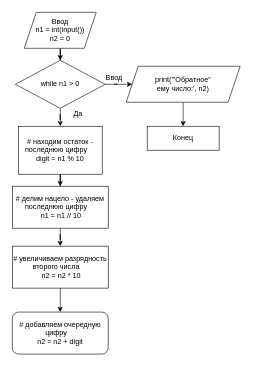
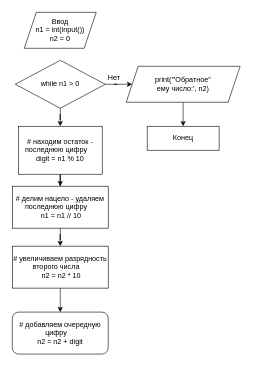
  <mxCell id="0" />
  <mxCell id="1" parent="0" />
- <mxCell id="2" value="" style="edgeStyle=orthogonalEdgeStyle;rounded=0;orthogonalLoop=1;jettySize=auto;html=1;" edge="1" parent="1" source="3" target="6"><mxGeometry relative="1" as="geometry" /></mxCell>
  <mxCell id="3" value="Ввод&lt;br&gt;n1 = int(input()) &lt;br&gt;n2 = 0" style="shape=parallelogram;perimeter=parallelogramPerimeter;whiteSpace=wrap;html=1;fixedSize=1;rounded=0;shadow=0;strokeWidth=1;glass=0;arcSize=50;" vertex="1" parent="1"><mxGeometry x="40" y="20" width="120" height="60" as="geometry" /></mxCell>
  <mxCell id="4" value="" style="edgeStyle=orthogonalEdgeStyle;rounded=0;orthogonalLoop=1;jettySize=auto;html=1;entryX=0.5;entryY=0;entryDx=0;entryDy=0;" edge="1" parent="1" source="6" target="8"><mxGeometry relative="1" as="geometry"><mxPoint x="100" y="200" as="targetPoint" /></mxGeometry></mxCell>
  <mxCell id="5" value="" style="edgeStyle=orthogonalEdgeStyle;rounded=0;orthogonalLoop=1;jettySize=auto;html=1;" edge="1" parent="1" source="6" target="13"><mxGeometry relative="1" as="geometry" /></mxCell>
  <mxCell id="6" value="while n1 &amp;gt; 0" style="rhombus;whiteSpace=wrap;html=1;rounded=0;glass=0;" vertex="1" parent="1"><mxGeometry x="25" y="100" width="150" height="80" as="geometry" /></mxCell>
  <mxCell id="7" value="" style="edgeStyle=orthogonalEdgeStyle;rounded=0;orthogonalLoop=1;jettySize=auto;html=1;" edge="1" parent="1" source="8" target="10"><mxGeometry relative="1" as="geometry" /></mxCell>
  <mxCell id="8" value="# находим остаток - последнюю цифру &amp;nbsp; &amp;nbsp; digit = n1 % 10" style="rounded=0;whiteSpace=wrap;html=1;" vertex="1" parent="1"><mxGeometry x="30" y="210" width="140" height="80" as="geometry" /></mxCell>
  <mxCell id="9" value="" style="edgeStyle=orthogonalEdgeStyle;rounded=0;orthogonalLoop=1;jettySize=auto;html=1;" edge="1" parent="1" source="10" target="16"><mxGeometry relative="1" as="geometry" /></mxCell>
  <mxCell id="10" value="# делим нацело - удаляем последнюю цифру &amp;nbsp; &amp;nbsp;&lt;br&gt;&amp;nbsp;n1 = n1 // 10" style="rounded=0;whiteSpace=wrap;html=1;" vertex="1" parent="1"><mxGeometry x="20" y="310" width="160" height="70" as="geometry" /></mxCell>
- <mxCell id="11" value="Да" style="text;html=1;strokeColor=none;fillColor=none;align=center;verticalAlign=middle;whiteSpace=wrap;rounded=0;" vertex="1" parent="1"><mxGeometry x="110" y="180" width="40" height="20" as="geometry" /></mxCell>
  <mxCell id="12" value="" style="edgeStyle=orthogonalEdgeStyle;rounded=0;orthogonalLoop=1;jettySize=auto;html=1;" edge="1" parent="1" source="13" target="14"><mxGeometry relative="1" as="geometry" /></mxCell>
  <mxCell id="13" value="print('&quot;Обратное&quot; &lt;br&gt;ему число:', n2)" style="shape=parallelogram;perimeter=parallelogramPerimeter;whiteSpace=wrap;html=1;fixedSize=1;rounded=0;shadow=0;strokeWidth=1;glass=0;arcSize=50;" vertex="1" parent="1"><mxGeometry x="210" y="110" width="190" height="60" as="geometry" /></mxCell>
  <mxCell id="14" value="Конец" style="whiteSpace=wrap;html=1;fontSize=12;glass=0;strokeWidth=1;shadow=0;arcSize=50;rounded=0;" vertex="1" parent="1"><mxGeometry x="245" y="210" width="120" height="40" as="geometry" /></mxCell>
  <mxCell id="15" value="" style="edgeStyle=orthogonalEdgeStyle;rounded=0;orthogonalLoop=1;jettySize=auto;html=1;" edge="1" parent="1" source="16" target="17"><mxGeometry relative="1" as="geometry" /></mxCell>
  <mxCell id="16" value="# увеличиваем разрядность второго числа &amp;nbsp; &amp;nbsp;&lt;br&gt;&amp;nbsp;n2 = n2 * 10" style="rounded=0;whiteSpace=wrap;html=1;" vertex="1" parent="1"><mxGeometry x="20" y="410" width="160" height="70" as="geometry" /></mxCell>
  <mxCell id="17" value="# добавляем очередную цифру &amp;nbsp; &amp;nbsp; &lt;br&gt;n2 = n2 + digit" style="whiteSpace=wrap;html=1;rounded=1;" vertex="1" parent="1"><mxGeometry x="20" y="520" width="160" height="70" as="geometry" /></mxCell>
- <mxCell id="18" value="Ввод" style="text;html=1;strokeColor=none;fillColor=none;align=center;verticalAlign=middle;whiteSpace=wrap;rounded=0;" vertex="1" parent="1"><mxGeometry x="170" y="120" width="40" height="20" as="geometry" /></mxCell>
+ <mxCell id="18" value="Нет" style="text;html=1;strokeColor=none;fillColor=none;align=center;verticalAlign=middle;whiteSpace=wrap;rounded=0;" vertex="1" parent="1"><mxGeometry x="170" y="120" width="40" height="20" as="geometry" /></mxCell>
